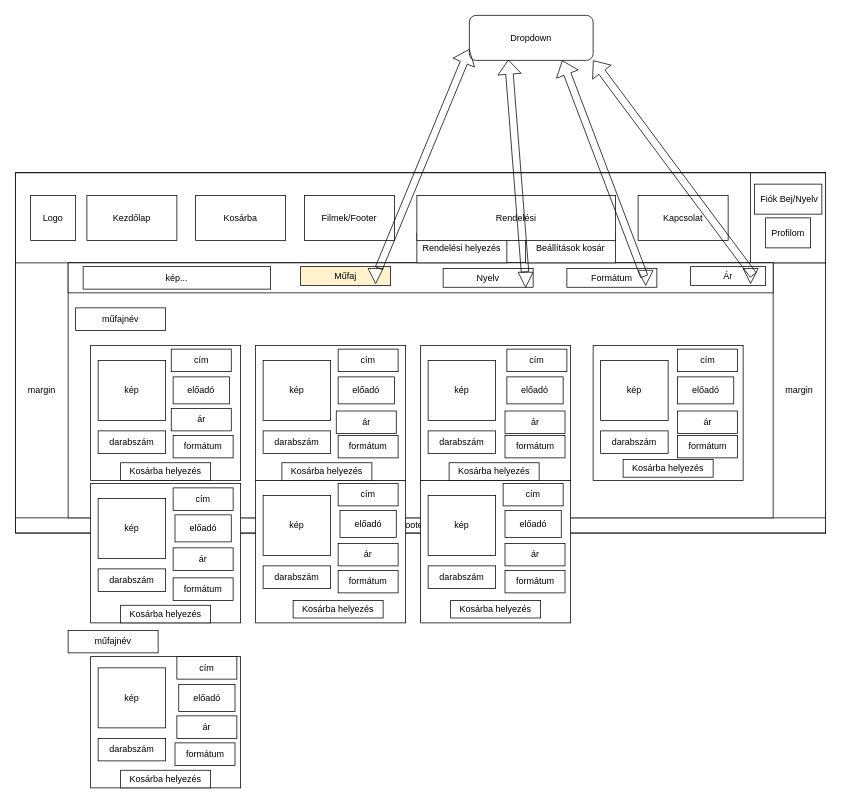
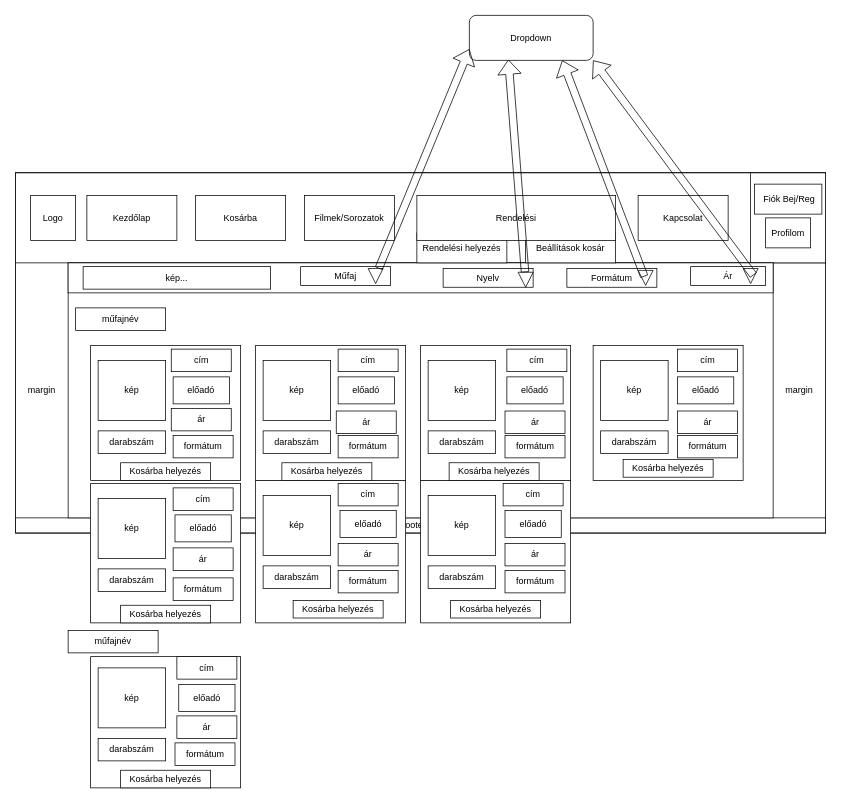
  <mxCell id="0" />
  <mxCell id="1" parent="0" />
  <mxCell id="2" value="Dropdown" style="whiteSpace=wrap;html=1;rounded=1;" vertex="1" parent="1"><mxGeometry x="625" y="20" width="165" height="60" as="geometry" /></mxCell>
  <mxCell id="3" value="" style="rounded=0;whiteSpace=wrap;html=1;" vertex="1" parent="1"><mxGeometry x="20" y="230" width="1080" height="480" as="geometry" /></mxCell>
  <mxCell id="4" value="" style="rounded=0;whiteSpace=wrap;html=1;" vertex="1" parent="1"><mxGeometry x="20" y="230" width="1080" height="120" as="geometry" /></mxCell>
  <mxCell id="5" style="edgeStyle=orthogonalEdgeStyle;rounded=0;orthogonalLoop=1;jettySize=auto;html=1;exitX=0.5;exitY=0;exitDx=0;exitDy=0;" edge="1" parent="1" source="6"><mxGeometry relative="1" as="geometry"><mxPoint x="560" y="690" as="targetPoint" /></mxGeometry></mxCell>
  <mxCell id="6" value="" style="rounded=0;whiteSpace=wrap;html=1;" vertex="1" parent="1"><mxGeometry x="20" y="690" width="1080" height="20" as="geometry" /></mxCell>
  <mxCell id="7" value="" style="rounded=0;whiteSpace=wrap;html=1;" vertex="1" parent="1"><mxGeometry x="1000" y="230" width="100" height="120" as="geometry" /></mxCell>
  <mxCell id="8" value="" style="rounded=0;whiteSpace=wrap;html=1;" vertex="1" parent="1"><mxGeometry x="160" y="260" width="120" height="60" as="geometry" /></mxCell>
  <mxCell id="9" value="" style="rounded=0;whiteSpace=wrap;html=1;" vertex="1" parent="1"><mxGeometry x="830" y="260" width="120" height="60" as="geometry" /></mxCell>
  <mxCell id="10" value="" style="rounded=0;whiteSpace=wrap;html=1;" vertex="1" parent="1"><mxGeometry x="340" y="260" width="120" height="60" as="geometry" /></mxCell>
  <mxCell id="11" value="" style="rounded=0;whiteSpace=wrap;html=1;" vertex="1" parent="1"><mxGeometry x="670" y="260" width="120" height="60" as="geometry" /></mxCell>
  <mxCell id="12" value="" style="rounded=0;whiteSpace=wrap;html=1;" vertex="1" parent="1"><mxGeometry x="510" y="260" width="120" height="60" as="geometry" /></mxCell>
  <mxCell id="13" value="" style="rounded=0;whiteSpace=wrap;html=1;" vertex="1" parent="1"><mxGeometry x="1020" y="260" width="60" height="60" as="geometry" /></mxCell>
  <mxCell id="14" value="" style="rounded=0;whiteSpace=wrap;html=1;" vertex="1" parent="1"><mxGeometry x="90" y="350" width="940" height="340" as="geometry" /></mxCell>
  <mxCell id="15" value="Kezdőlap" style="text;html=1;align=center;verticalAlign=middle;whiteSpace=wrap;rounded=0;" vertex="1" parent="1"><mxGeometry x="160" y="260" width="120" height="60" as="geometry" /></mxCell>
  <mxCell id="16" value="" style="rounded=0;whiteSpace=wrap;html=1;" vertex="1" parent="1"><mxGeometry x="40" y="260" width="60" height="60" as="geometry" /></mxCell>
  <mxCell id="17" value="&lt;div&gt;Logo&lt;/div&gt;" style="text;html=1;align=center;verticalAlign=middle;whiteSpace=wrap;rounded=0;" vertex="1" parent="1"><mxGeometry x="40" y="260" width="60" height="60" as="geometry" /></mxCell>
  <mxCell id="18" value="Étel &amp;amp; Ital" style="text;html=1;align=center;verticalAlign=middle;whiteSpace=wrap;rounded=0;" vertex="1" parent="1"><mxGeometry x="340" y="260" width="120" height="60" as="geometry" /></mxCell>
  <mxCell id="19" value="Társasok" style="text;html=1;align=center;verticalAlign=middle;whiteSpace=wrap;rounded=0;" vertex="1" parent="1"><mxGeometry x="510" y="260" width="120" height="60" as="geometry" /></mxCell>
  <mxCell id="20" value="Foglalás" style="text;html=1;align=center;verticalAlign=middle;whiteSpace=wrap;rounded=0;" vertex="1" parent="1"><mxGeometry x="670" y="260" width="120" height="60" as="geometry" /></mxCell>
  <mxCell id="21" value="Kapcsolat" style="text;html=1;align=center;verticalAlign=middle;whiteSpace=wrap;rounded=0;" vertex="1" parent="1"><mxGeometry x="830" y="260" width="120" height="60" as="geometry" /></mxCell>
  <mxCell id="22" value="Profilom" style="text;html=1;align=center;verticalAlign=middle;whiteSpace=wrap;rounded=0;" vertex="1" parent="1"><mxGeometry x="1020" y="260" width="60" height="60" as="geometry" /></mxCell>
  <mxCell id="23" value="Footer (C)" style="text;html=1;align=center;verticalAlign=middle;whiteSpace=wrap;rounded=0;" vertex="1" parent="1"><mxGeometry x="20" y="690" width="1080" height="20" as="geometry" /></mxCell>
  <mxCell id="24" value="margin" style="text;html=1;align=center;verticalAlign=middle;whiteSpace=wrap;rounded=0;" vertex="1" parent="1"><mxGeometry x="20" y="350" width="70" height="340" as="geometry" /></mxCell>
  <mxCell id="25" value="margin" style="text;html=1;align=center;verticalAlign=middle;whiteSpace=wrap;rounded=0;" vertex="1" parent="1"><mxGeometry x="1030" y="350" width="70" height="340" as="geometry" /></mxCell>
  <mxCell id="26" value="" style="rounded=0;whiteSpace=wrap;html=1;" vertex="1" parent="1"><mxGeometry x="290" y="350" width="530" height="340" as="geometry" /></mxCell>
  <mxCell id="27" value="Módosítások mentése" style="rounded=0;whiteSpace=wrap;html=1;" vertex="1" parent="1"><mxGeometry x="495" y="604" width="120" height="40" as="geometry" /></mxCell>
  <mxCell id="28" value="Nyelv" style="rounded=0;whiteSpace=wrap;html=1;" vertex="1" parent="1"><mxGeometry x="390" y="460" width="120" height="40" as="geometry" /></mxCell>
  <mxCell id="29" value="Beállítások" style="rounded=0;whiteSpace=wrap;html=1;" vertex="1" parent="1"><mxGeometry x="360" y="380" width="400" height="40" as="geometry" /></mxCell>
  <mxCell id="30" value="X" style="rounded=0;whiteSpace=wrap;html=1;" vertex="1" parent="1"><mxGeometry x="780" y="360" width="30" height="30" as="geometry" /></mxCell>
  <mxCell id="31" value="Sötét Mód" style="rounded=0;whiteSpace=wrap;html=1;" vertex="1" parent="1"><mxGeometry x="600" y="460" width="120" height="40" as="geometry" /></mxCell>
  <mxCell id="32" style="edgeStyle=orthogonalEdgeStyle;rounded=0;orthogonalLoop=1;jettySize=auto;html=1;exitX=0.5;exitY=1;exitDx=0;exitDy=0;" edge="1" parent="1" source="28" target="28"><mxGeometry relative="1" as="geometry" /></mxCell>
  <mxCell id="33" value="" style="rounded=0;whiteSpace=wrap;html=1;" vertex="1" parent="1"><mxGeometry x="20" y="230" width="1080" height="480" as="geometry" /></mxCell>
  <mxCell id="34" value="" style="rounded=0;whiteSpace=wrap;html=1;" vertex="1" parent="1"><mxGeometry x="20" y="230" width="1080" height="120" as="geometry" /></mxCell>
  <mxCell id="35" style="edgeStyle=orthogonalEdgeStyle;rounded=0;orthogonalLoop=1;jettySize=auto;html=1;exitX=0.5;exitY=0;exitDx=0;exitDy=0;" edge="1" parent="1" source="36"><mxGeometry relative="1" as="geometry"><mxPoint x="560" y="690" as="targetPoint" /></mxGeometry></mxCell>
  <mxCell id="36" value="" style="rounded=0;whiteSpace=wrap;html=1;" vertex="1" parent="1"><mxGeometry x="20" y="690" width="1080" height="20" as="geometry" /></mxCell>
  <mxCell id="37" value="" style="rounded=0;whiteSpace=wrap;html=1;" vertex="1" parent="1"><mxGeometry x="1000" y="230" width="100" height="120" as="geometry" /></mxCell>
  <mxCell id="38" value="" style="rounded=0;whiteSpace=wrap;html=1;" vertex="1" parent="1"><mxGeometry x="90" y="350" width="940" height="340" as="geometry" /></mxCell>
  <mxCell id="39" value="" style="rounded=0;whiteSpace=wrap;html=1;" vertex="1" parent="1"><mxGeometry x="40" y="260" width="60" height="60" as="geometry" /></mxCell>
  <mxCell id="40" value="&lt;div&gt;Logo&lt;/div&gt;" style="text;html=1;align=center;verticalAlign=middle;whiteSpace=wrap;rounded=0;" vertex="1" parent="1"><mxGeometry x="40" y="260" width="60" height="60" as="geometry" /></mxCell>
  <mxCell id="41" value="Footer (C)" style="text;html=1;align=center;verticalAlign=middle;whiteSpace=wrap;rounded=0;" vertex="1" parent="1"><mxGeometry x="20" y="690" width="1080" height="20" as="geometry" /></mxCell>
  <mxCell id="42" value="margin" style="text;html=1;align=center;verticalAlign=middle;whiteSpace=wrap;rounded=0;" vertex="1" parent="1"><mxGeometry x="20" y="350" width="70" height="340" as="geometry" /></mxCell>
  <mxCell id="43" value="margin" style="text;html=1;align=center;verticalAlign=middle;whiteSpace=wrap;rounded=0;" vertex="1" parent="1"><mxGeometry x="1030" y="350" width="70" height="340" as="geometry" /></mxCell>
  <mxCell id="44" value="" style="rounded=0;whiteSpace=wrap;html=1;" vertex="1" parent="1"><mxGeometry x="90" y="350" width="940" height="40" as="geometry" /></mxCell>
  <mxCell id="45" value="kép..." style="rounded=0;whiteSpace=wrap;html=1;" vertex="1" parent="1"><mxGeometry x="110" y="355" width="250" height="30" as="geometry" /></mxCell>
  <mxCell id="46" value="műfajnév" style="rounded=0;whiteSpace=wrap;html=1;" vertex="1" parent="1"><mxGeometry x="100" y="410" width="120" height="30" as="geometry" /></mxCell>
  <mxCell id="47" value="" style="rounded=0;whiteSpace=wrap;html=1;" vertex="1" parent="1"><mxGeometry x="120" y="460" width="200" height="180" as="geometry" /></mxCell>
  <mxCell id="48" value="kép" style="rounded=0;whiteSpace=wrap;html=1;" vertex="1" parent="1"><mxGeometry x="130" y="480" width="90" height="80" as="geometry" /></mxCell>
  <mxCell id="49" value="cím" style="rounded=0;whiteSpace=wrap;html=1;" vertex="1" parent="1"><mxGeometry x="227.5" y="465" width="80" height="30" as="geometry" /></mxCell>
  <mxCell id="50" value="ár" style="rounded=0;whiteSpace=wrap;html=1;" vertex="1" parent="1"><mxGeometry x="227.5" y="544" width="80" height="30" as="geometry" /></mxCell>
  <mxCell id="51" value="" style="rounded=0;whiteSpace=wrap;html=1;" vertex="1" parent="1"><mxGeometry x="340" y="460" width="200" height="180" as="geometry" /></mxCell>
  <mxCell id="52" value="kép" style="rounded=0;whiteSpace=wrap;html=1;" vertex="1" parent="1"><mxGeometry x="350" y="480" width="90" height="80" as="geometry" /></mxCell>
  <mxCell id="53" value="ár" style="rounded=0;whiteSpace=wrap;html=1;" vertex="1" parent="1"><mxGeometry x="447.5" y="547.5" width="80" height="30" as="geometry" /></mxCell>
  <mxCell id="54" value="" style="rounded=0;whiteSpace=wrap;html=1;" vertex="1" parent="1"><mxGeometry x="560" y="460" width="200" height="180" as="geometry" /></mxCell>
  <mxCell id="55" value="kép" style="rounded=0;whiteSpace=wrap;html=1;" vertex="1" parent="1"><mxGeometry x="570" y="480" width="90" height="80" as="geometry" /></mxCell>
  <mxCell id="56" value="ár" style="rounded=0;whiteSpace=wrap;html=1;" vertex="1" parent="1"><mxGeometry x="672.5" y="547.5" width="80" height="30" as="geometry" /></mxCell>
  <mxCell id="57" value="" style="rounded=0;whiteSpace=wrap;html=1;" vertex="1" parent="1"><mxGeometry x="790" y="460" width="200" height="180" as="geometry" /></mxCell>
  <mxCell id="58" value="kép" style="rounded=0;whiteSpace=wrap;html=1;" vertex="1" parent="1"><mxGeometry x="800" y="480" width="90" height="80" as="geometry" /></mxCell>
  <mxCell id="59" value="ár" style="rounded=0;whiteSpace=wrap;html=1;" vertex="1" parent="1"><mxGeometry x="902.5" y="547.5" width="80" height="30" as="geometry" /></mxCell>
  <mxCell id="60" value="" style="rounded=0;whiteSpace=wrap;html=1;" vertex="1" parent="1"><mxGeometry x="120" y="644" width="200" height="186" as="geometry" /></mxCell>
  <mxCell id="61" value="kép" style="rounded=0;whiteSpace=wrap;html=1;" vertex="1" parent="1"><mxGeometry x="130" y="664" width="90" height="80" as="geometry" /></mxCell>
  <mxCell id="62" value="ár" style="rounded=0;whiteSpace=wrap;html=1;" vertex="1" parent="1"><mxGeometry x="230" y="730" width="80" height="30" as="geometry" /></mxCell>
  <mxCell id="63" value="" style="rounded=0;whiteSpace=wrap;html=1;" vertex="1" parent="1"><mxGeometry x="560" y="640" width="200" height="190" as="geometry" /></mxCell>
  <mxCell id="64" value="kép" style="rounded=0;whiteSpace=wrap;html=1;" vertex="1" parent="1"><mxGeometry x="570" y="660" width="90" height="80" as="geometry" /></mxCell>
  <mxCell id="65" value="ár" style="rounded=0;whiteSpace=wrap;html=1;" vertex="1" parent="1"><mxGeometry x="672.5" y="724" width="80" height="30" as="geometry" /></mxCell>
  <mxCell id="66" value="" style="rounded=0;whiteSpace=wrap;html=1;" vertex="1" parent="1"><mxGeometry x="340" y="640" width="200" height="190" as="geometry" /></mxCell>
  <mxCell id="67" value="kép" style="rounded=0;whiteSpace=wrap;html=1;" vertex="1" parent="1"><mxGeometry x="350" y="660" width="90" height="80" as="geometry" /></mxCell>
  <mxCell id="68" value="ár" style="rounded=0;whiteSpace=wrap;html=1;" vertex="1" parent="1"><mxGeometry x="450" y="724" width="80" height="30" as="geometry" /></mxCell>
  <mxCell id="69" value="műfajnév" style="rounded=0;whiteSpace=wrap;html=1;" vertex="1" parent="1"><mxGeometry x="90" y="840" width="120" height="30" as="geometry" /></mxCell>
  <mxCell id="70" value="" style="rounded=0;whiteSpace=wrap;html=1;" vertex="1" parent="1"><mxGeometry x="120" y="875" width="200" height="175" as="geometry" /></mxCell>
  <mxCell id="71" value="kép" style="rounded=0;whiteSpace=wrap;html=1;" vertex="1" parent="1"><mxGeometry x="130" y="890" width="90" height="80" as="geometry" /></mxCell>
  <mxCell id="72" value="ár" style="rounded=0;whiteSpace=wrap;html=1;" vertex="1" parent="1"><mxGeometry x="235" y="954" width="80" height="30" as="geometry" /></mxCell>
- <mxCell id="73" value="&amp;nbsp;Fiók Bej/Nyelv" style="rounded=0;whiteSpace=wrap;html=1;" vertex="1" parent="1"><mxGeometry x="1005" y="245" width="90" height="40" as="geometry" /></mxCell>
+ <mxCell id="73" value="&amp;nbsp;Fiók Bej/Reg" style="rounded=0;whiteSpace=wrap;html=1;" vertex="1" parent="1"><mxGeometry x="1005" y="245" width="90" height="40" as="geometry" /></mxCell>
  <mxCell id="74" value="Profilom" style="rounded=0;whiteSpace=wrap;html=1;" vertex="1" parent="1"><mxGeometry x="1020" y="290" width="60" height="40" as="geometry" /></mxCell>
  <mxCell id="75" value="Kezdőlap" style="rounded=0;whiteSpace=wrap;html=1;" vertex="1" parent="1"><mxGeometry x="115" y="260" width="120" height="60" as="geometry" /></mxCell>
  <mxCell id="76" value="Kosárba" style="rounded=0;whiteSpace=wrap;html=1;" vertex="1" parent="1"><mxGeometry x="260" y="260" width="120" height="60" as="geometry" /></mxCell>
- <mxCell id="77" value="Filmek/Footer" style="rounded=0;whiteSpace=wrap;html=1;" vertex="1" parent="1"><mxGeometry x="405" y="260" width="120" height="60" as="geometry" /></mxCell>
+ <mxCell id="77" value="Filmek/Sorozatok" style="rounded=0;whiteSpace=wrap;html=1;" vertex="1" parent="1"><mxGeometry x="405" y="260" width="120" height="60" as="geometry" /></mxCell>
  <mxCell id="78" value="Rendelési helyezés" style="rounded=0;whiteSpace=wrap;html=1;" vertex="1" parent="1"><mxGeometry x="555" y="310" width="120" height="40" as="geometry" /></mxCell>
  <mxCell id="79" value="Beállítások kosár" style="rounded=0;whiteSpace=wrap;html=1;" vertex="1" parent="1"><mxGeometry x="700" y="310" width="120" height="40" as="geometry" /></mxCell>
  <mxCell id="80" value="Kapcsolat" style="rounded=0;whiteSpace=wrap;html=1;" vertex="1" parent="1"><mxGeometry x="850" y="260" width="120" height="60" as="geometry" /></mxCell>
  <mxCell id="81" value="cím" style="rounded=0;whiteSpace=wrap;html=1;" vertex="1" parent="1"><mxGeometry x="450" y="465" width="80" height="30" as="geometry" /></mxCell>
  <mxCell id="82" value="cím" style="rounded=0;whiteSpace=wrap;html=1;" vertex="1" parent="1"><mxGeometry x="675" y="465" width="80" height="30" as="geometry" /></mxCell>
  <mxCell id="83" value="cím" style="rounded=0;whiteSpace=wrap;html=1;" vertex="1" parent="1"><mxGeometry x="902.5" y="465" width="80" height="30" as="geometry" /></mxCell>
  <mxCell id="84" value="cím" style="rounded=0;whiteSpace=wrap;html=1;" vertex="1" parent="1"><mxGeometry x="230" y="650" width="80" height="30" as="geometry" /></mxCell>
  <mxCell id="85" value="cím" style="rounded=0;whiteSpace=wrap;html=1;" vertex="1" parent="1"><mxGeometry x="450" y="644" width="80" height="30" as="geometry" /></mxCell>
  <mxCell id="86" value="cím" style="rounded=0;whiteSpace=wrap;html=1;" vertex="1" parent="1"><mxGeometry x="670" y="644" width="80" height="30" as="geometry" /></mxCell>
  <mxCell id="87" value="cím" style="rounded=0;whiteSpace=wrap;html=1;" vertex="1" parent="1"><mxGeometry x="235" y="875" width="80" height="30" as="geometry" /></mxCell>
  <mxCell id="88" value="előadó" style="rounded=0;whiteSpace=wrap;html=1;" vertex="1" parent="1"><mxGeometry x="450" y="502" width="75" height="36" as="geometry" /></mxCell>
  <mxCell id="89" value="előadó" style="rounded=0;whiteSpace=wrap;html=1;" vertex="1" parent="1"><mxGeometry x="230" y="502" width="75" height="36" as="geometry" /></mxCell>
  <mxCell id="90" value="előadó" style="rounded=0;whiteSpace=wrap;html=1;" vertex="1" parent="1"><mxGeometry x="675" y="502" width="75" height="36" as="geometry" /></mxCell>
  <mxCell id="91" value="előadó" style="rounded=0;whiteSpace=wrap;html=1;" vertex="1" parent="1"><mxGeometry x="902.5" y="502" width="75" height="36" as="geometry" /></mxCell>
  <mxCell id="92" value="előadó" style="rounded=0;whiteSpace=wrap;html=1;" vertex="1" parent="1"><mxGeometry x="232.5" y="686" width="75" height="36" as="geometry" /></mxCell>
  <mxCell id="93" value="előadó" style="rounded=0;whiteSpace=wrap;html=1;" vertex="1" parent="1"><mxGeometry x="452.5" y="680" width="75" height="36" as="geometry" /></mxCell>
  <mxCell id="94" value="előadó" style="rounded=0;whiteSpace=wrap;html=1;" vertex="1" parent="1"><mxGeometry x="672.5" y="680" width="75" height="36" as="geometry" /></mxCell>
  <mxCell id="95" value="előadó" style="rounded=0;whiteSpace=wrap;html=1;" vertex="1" parent="1"><mxGeometry x="237.5" y="912" width="75" height="36" as="geometry" /></mxCell>
  <mxCell id="96" value="Rendelési" style="rounded=0;whiteSpace=wrap;html=1;" vertex="1" parent="1"><mxGeometry x="555" y="260" width="265" height="60" as="geometry" /></mxCell>
  <mxCell id="97" value="Nyelv" style="rounded=0;whiteSpace=wrap;html=1;" vertex="1" parent="1"><mxGeometry x="590" y="357.5" width="120" height="25" as="geometry" /></mxCell>
- <mxCell id="98" value="Műfaj" style="rounded=0;whiteSpace=wrap;html=1;fillColor=#fff2cc;" vertex="1" parent="1"><mxGeometry x="400" y="355" width="120" height="25" as="geometry" /></mxCell>
+ <mxCell id="98" value="Műfaj" style="rounded=0;whiteSpace=wrap;html=1;" vertex="1" parent="1"><mxGeometry x="400" y="355" width="120" height="25" as="geometry" /></mxCell>
  <mxCell id="99" value="Ár" style="rounded=0;whiteSpace=wrap;html=1;" vertex="1" parent="1"><mxGeometry x="920" y="355" width="100" height="25" as="geometry" /></mxCell>
  <mxCell id="100" value="Formátum" style="rounded=0;whiteSpace=wrap;html=1;" vertex="1" parent="1"><mxGeometry x="755" y="357.5" width="120" height="25" as="geometry" /></mxCell>
  <mxCell id="101" value="darabszám" style="rounded=0;whiteSpace=wrap;html=1;" vertex="1" parent="1"><mxGeometry x="130" y="574" width="90" height="30" as="geometry" /></mxCell>
  <mxCell id="102" value="darabszám" style="rounded=0;whiteSpace=wrap;html=1;" vertex="1" parent="1"><mxGeometry x="350" y="574" width="90" height="30" as="geometry" /></mxCell>
  <mxCell id="103" value="darabszám" style="rounded=0;whiteSpace=wrap;html=1;" vertex="1" parent="1"><mxGeometry x="570" y="574" width="90" height="30" as="geometry" /></mxCell>
  <mxCell id="104" value="darabszám" style="rounded=0;whiteSpace=wrap;html=1;" vertex="1" parent="1"><mxGeometry x="800" y="574" width="90" height="30" as="geometry" /></mxCell>
  <mxCell id="105" value="darabszám" style="rounded=0;whiteSpace=wrap;html=1;" vertex="1" parent="1"><mxGeometry x="130" y="758" width="90" height="30" as="geometry" /></mxCell>
  <mxCell id="106" value="darabszám" style="rounded=0;whiteSpace=wrap;html=1;" vertex="1" parent="1"><mxGeometry x="350" y="754" width="90" height="30" as="geometry" /></mxCell>
  <mxCell id="107" value="darabszám" style="rounded=0;whiteSpace=wrap;html=1;" vertex="1" parent="1"><mxGeometry x="570" y="754" width="90" height="30" as="geometry" /></mxCell>
  <mxCell id="108" value="darabszám" style="rounded=0;whiteSpace=wrap;html=1;" vertex="1" parent="1"><mxGeometry x="130" y="984" width="90" height="30" as="geometry" /></mxCell>
  <mxCell id="109" value="formátum" style="rounded=0;whiteSpace=wrap;html=1;" vertex="1" parent="1"><mxGeometry x="230" y="580" width="80" height="30" as="geometry" /></mxCell>
  <mxCell id="110" value="formátum" style="rounded=0;whiteSpace=wrap;html=1;" vertex="1" parent="1"><mxGeometry x="450" y="580" width="80" height="30" as="geometry" /></mxCell>
  <mxCell id="111" value="formátum" style="rounded=0;whiteSpace=wrap;html=1;" vertex="1" parent="1"><mxGeometry x="672.5" y="580" width="80" height="30" as="geometry" /></mxCell>
  <mxCell id="112" value="formátum" style="rounded=0;whiteSpace=wrap;html=1;" vertex="1" parent="1"><mxGeometry x="902.5" y="580" width="80" height="30" as="geometry" /></mxCell>
  <mxCell id="113" value="formátum" style="rounded=0;whiteSpace=wrap;html=1;" vertex="1" parent="1"><mxGeometry x="230" y="770" width="80" height="30" as="geometry" /></mxCell>
  <mxCell id="114" value="formátum" style="rounded=0;whiteSpace=wrap;html=1;" vertex="1" parent="1"><mxGeometry x="450" y="760" width="80" height="30" as="geometry" /></mxCell>
  <mxCell id="115" value="formátum" style="rounded=0;whiteSpace=wrap;html=1;" vertex="1" parent="1"><mxGeometry x="672.5" y="760" width="80" height="30" as="geometry" /></mxCell>
  <mxCell id="116" value="formátum" style="rounded=0;whiteSpace=wrap;html=1;" vertex="1" parent="1"><mxGeometry x="232.5" y="990" width="80" height="30" as="geometry" /></mxCell>
  <mxCell id="117" value="" style="html=1;shadow=0;dashed=0;align=center;verticalAlign=middle;shape=mxgraph.arrows2.arrow;dy=0.6;dx=40;direction=south;notch=0;" vertex="1" parent="1"><mxGeometry x="690" y="362.5" width="20" height="20" as="geometry" /></mxCell>
  <mxCell id="118" value="" style="shape=flexArrow;endArrow=classic;html=1;rounded=0;entryX=0.315;entryY=0.983;entryDx=0;entryDy=0;entryPerimeter=0;" edge="1" parent="1" source="117" target="2"><mxGeometry width="50" height="50" relative="1" as="geometry"><mxPoint x="-724.5" y="529" as="sourcePoint" /><mxPoint x="110" y="130" as="targetPoint" /></mxGeometry></mxCell>
  <mxCell id="119" value="" style="html=1;shadow=0;dashed=0;align=center;verticalAlign=middle;shape=mxgraph.arrows2.arrow;dy=0.6;dx=40;direction=south;notch=0;" vertex="1" parent="1"><mxGeometry x="490" y="357.5" width="20" height="20" as="geometry" /></mxCell>
  <mxCell id="120" value="" style="html=1;shadow=0;dashed=0;align=center;verticalAlign=middle;shape=mxgraph.arrows2.arrow;dy=0.6;dx=40;direction=south;notch=0;" vertex="1" parent="1"><mxGeometry x="850" y="360" width="20" height="20" as="geometry" /></mxCell>
  <mxCell id="121" value="" style="html=1;shadow=0;dashed=0;align=center;verticalAlign=middle;shape=mxgraph.arrows2.arrow;dy=0.6;dx=40;direction=south;notch=0;" vertex="1" parent="1"><mxGeometry x="990" y="357.5" width="20" height="20" as="geometry" /></mxCell>
  <mxCell id="122" value="" style="shape=flexArrow;endArrow=classic;html=1;rounded=0;entryX=0;entryY=0.75;entryDx=0;entryDy=0;" edge="1" parent="1" source="119" target="2"><mxGeometry width="50" height="50" relative="1" as="geometry"><mxPoint x="501" y="368" as="sourcePoint" /><mxPoint x="658" y="92" as="targetPoint" /></mxGeometry></mxCell>
  <mxCell id="123" value="" style="shape=flexArrow;endArrow=classic;html=1;rounded=0;entryX=0.75;entryY=1;entryDx=0;entryDy=0;exitX=0.415;exitY=0.588;exitDx=0;exitDy=0;exitPerimeter=0;" edge="1" parent="1" source="120" target="2"><mxGeometry width="50" height="50" relative="1" as="geometry"><mxPoint x="521" y="388" as="sourcePoint" /><mxPoint x="678" y="112" as="targetPoint" /></mxGeometry></mxCell>
  <mxCell id="124" value="" style="shape=flexArrow;endArrow=classic;html=1;rounded=0;entryX=1;entryY=1;entryDx=0;entryDy=0;exitX=0.453;exitY=0.311;exitDx=0;exitDy=0;exitPerimeter=0;" edge="1" parent="1" source="121" target="2"><mxGeometry width="50" height="50" relative="1" as="geometry"><mxPoint x="531" y="398" as="sourcePoint" /><mxPoint x="688" y="122" as="targetPoint" /></mxGeometry></mxCell>
  <mxCell id="125" value="Kosárba helyezés" style="rounded=0;whiteSpace=wrap;html=1;" vertex="1" parent="1"><mxGeometry x="160" y="616.5" width="120" height="23.5" as="geometry" /></mxCell>
  <mxCell id="126" value="Kosárba helyezés" style="rounded=0;whiteSpace=wrap;html=1;" vertex="1" parent="1"><mxGeometry x="375" y="616.5" width="120" height="23.5" as="geometry" /></mxCell>
  <mxCell id="127" value="Kosárba helyezés" style="rounded=0;whiteSpace=wrap;html=1;" vertex="1" parent="1"><mxGeometry x="598" y="616.5" width="120" height="23.5" as="geometry" /></mxCell>
  <mxCell id="128" value="Kosárba helyezés" style="rounded=0;whiteSpace=wrap;html=1;" vertex="1" parent="1"><mxGeometry x="830" y="612.25" width="120" height="23.5" as="geometry" /></mxCell>
  <mxCell id="129" value="Kosárba helyezés" style="rounded=0;whiteSpace=wrap;html=1;" vertex="1" parent="1"><mxGeometry x="160" y="806.5" width="120" height="23.5" as="geometry" /></mxCell>
  <mxCell id="130" value="Kosárba helyezés" style="rounded=0;whiteSpace=wrap;html=1;" vertex="1" parent="1"><mxGeometry x="390" y="800" width="120" height="23.5" as="geometry" /></mxCell>
  <mxCell id="131" value="Kosárba helyezés" style="rounded=0;whiteSpace=wrap;html=1;" vertex="1" parent="1"><mxGeometry x="600" y="800" width="120" height="23.5" as="geometry" /></mxCell>
  <mxCell id="132" value="Kosárba helyezés" style="rounded=0;whiteSpace=wrap;html=1;" vertex="1" parent="1"><mxGeometry x="160" y="1026.5" width="120" height="23.5" as="geometry" /></mxCell>
